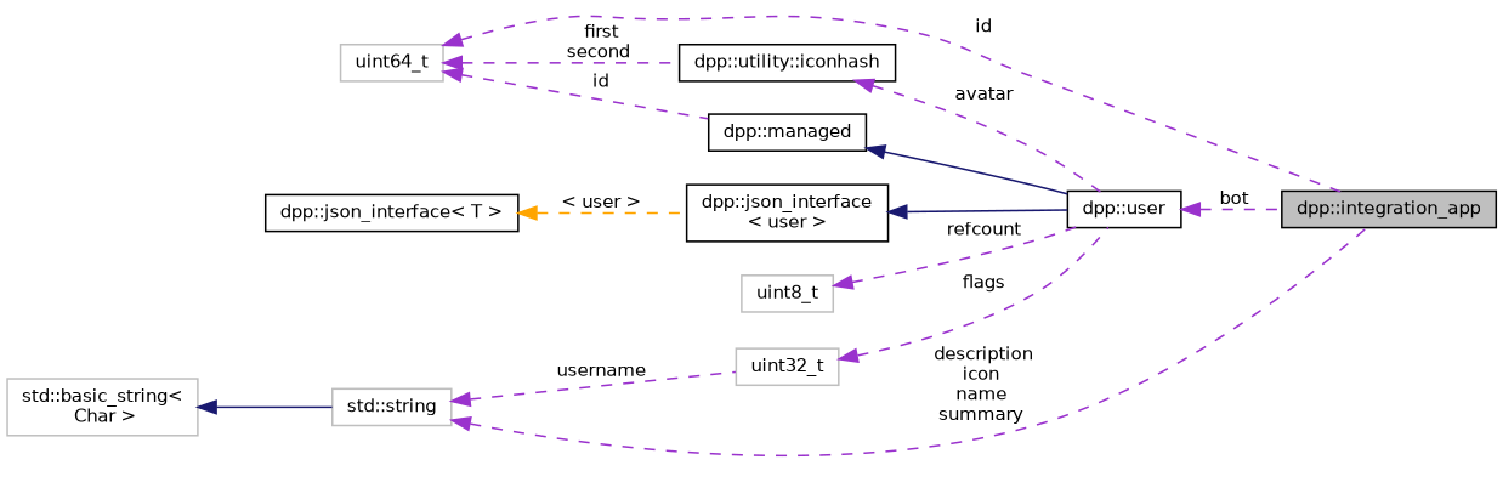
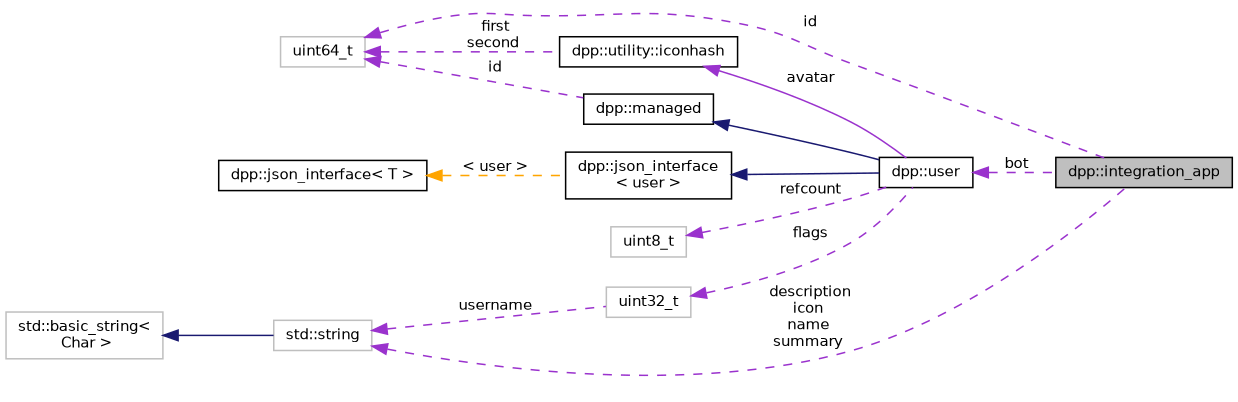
  digraph {
    rankdir=LR
    node [color=black fontname=Helvetica fontsize=10 shape=record]
    edge [color=darkorchid3 dir=back fontname=Helvetica fontsize=10 labelfontname=Helvetica labelfontsize=10 style=dashed]
    n1 [fillcolor=grey75 fontcolor=black height=0.2 label="dpp::integration_app" style=filled width=0.4]
    n2 [color=grey75 height=0.2 label=uint64_t width=0.4]
    n3 [height=0.2 label="dpp::managed" width=0.4]
    n4 [height=0.2 label="dpp::utility::iconhash" width=0.4]
    n5 [height=0.2 label="dpp::user" width=0.4]
    n6 [color=grey75 height=0.2 label="std::string" width=0.4]
    n7 [color=grey75 height=0.2 label=uint32_t width=0.4]
    n8 [color=grey75 height=0.2 label="std::basic_string\<\l Char \>" width=0.4]
    n9 [height=0.2 label="dpp::json_interface\l\< user \>" width=0.4]
    n10 [height=0.2 label="dpp::json_interface\< T \>" width=0.4]
    n11 [color=grey75 height=0.2 label=uint8_t width=0.4]
    n2 -> n1 [label=" id"]
    n2 -> n3 [label=" id"]
    n2 -> n4 [label=" first\nsecond"]
    n3 -> n5 [color=midnightblue style=solid]
-   n4 -> n5 [label=" avatar"]
+   n4 -> n5 [label=" avatar" style=solid]
    n5 -> n1 [label=" bot"]
    n6 -> n1 [label=" description\nicon\nname\nsummary"]
    n6 -> n7 [label=" username"]
    n7 -> n5 [label=" flags"]
    n8 -> n6 [color=midnightblue style=solid]
    n9 -> n5 [color=midnightblue style=solid]
    n10 -> n9 [color=orange label=" \< user \>"]
    n11 -> n5 [label=" refcount"]
  }
